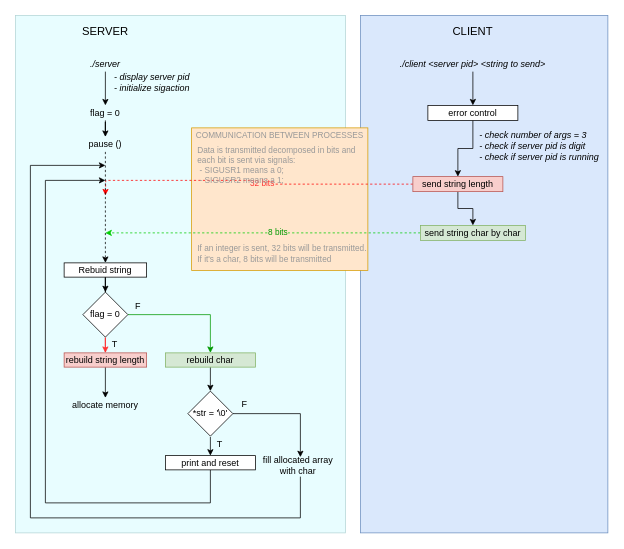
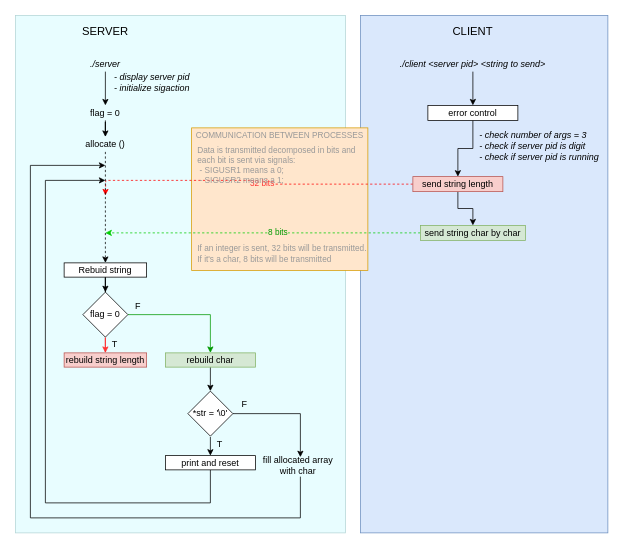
  <mxCell id="0" />
  <mxCell id="1" parent="0" />
  <mxCell id="2" value="" style="whiteSpace=wrap;html=1;fillColor=#dae8fc;strokeColor=#6c8ebf;" vertex="1" parent="1"><mxGeometry x="480" y="20" width="330" height="690" as="geometry" /></mxCell>
  <mxCell id="3" value="" style="whiteSpace=wrap;html=1;fillColor=#E8FDFF;strokeColor=#B4D5D6;" vertex="1" parent="1"><mxGeometry x="20" y="20" width="440" height="690" as="geometry" /></mxCell>
  <mxCell id="4" value="" style="whiteSpace=wrap;html=1;fillColor=#ffe6cc;strokeColor=#d79b00;" vertex="1" parent="1"><mxGeometry x="255" y="170" width="235" height="190" as="geometry" /></mxCell>
  <mxCell id="5" value="&lt;div style=&quot;font-size: 15px;&quot;&gt;CLIENT&lt;/div&gt;" style="rounded=0;whiteSpace=wrap;html=1;strokeColor=none;fillColor=none;fontSize=15;" vertex="1" parent="1"><mxGeometry x="570" y="30" width="120" height="20" as="geometry" /></mxCell>
  <mxCell id="6" style="edgeStyle=orthogonalEdgeStyle;rounded=0;orthogonalLoop=1;jettySize=auto;html=1;exitX=0.5;exitY=1;exitDx=0;exitDy=0;entryX=0.5;entryY=0;entryDx=0;entryDy=0;" edge="1" parent="1" source="7" target="9"><mxGeometry relative="1" as="geometry" /></mxCell>
  <mxCell id="7" value="&lt;i&gt;./client &amp;lt;server pid&amp;gt; &amp;lt;string to send&amp;gt;&lt;/i&gt;" style="rounded=0;whiteSpace=wrap;html=1;strokeColor=none;fillColor=none;" vertex="1" parent="1"><mxGeometry x="525" y="75" width="210" height="20" as="geometry" /></mxCell>
  <mxCell id="8" style="edgeStyle=orthogonalEdgeStyle;rounded=0;orthogonalLoop=1;jettySize=auto;html=1;entryX=0.5;entryY=0;entryDx=0;entryDy=0;" edge="1" parent="1" source="9" target="14"><mxGeometry relative="1" as="geometry" /></mxCell>
  <mxCell id="9" value="&lt;div&gt;error control&lt;/div&gt;" style="rounded=0;whiteSpace=wrap;html=1;" vertex="1" parent="1"><mxGeometry x="570" y="140" width="120" height="20" as="geometry" /></mxCell>
  <mxCell id="10" value="&lt;div&gt;&lt;i&gt;- check number of args = 3&lt;br&gt;&lt;/i&gt;&lt;/div&gt;&lt;div&gt;&lt;i&gt;- check if server pid is digit&lt;/i&gt;&lt;/div&gt;&lt;div&gt;&lt;i&gt;- check if server pid is running&lt;br&gt;&lt;/i&gt;&lt;/div&gt;" style="rounded=0;whiteSpace=wrap;html=1;strokeColor=none;fillColor=none;align=left;" vertex="1" parent="1"><mxGeometry x="637" y="168" width="170" height="52" as="geometry" /></mxCell>
  <mxCell id="11" style="edgeStyle=orthogonalEdgeStyle;rounded=0;orthogonalLoop=1;jettySize=auto;html=1;entryX=0.5;entryY=0;entryDx=0;entryDy=0;" edge="1" parent="1" source="14" target="16"><mxGeometry relative="1" as="geometry" /></mxCell>
  <mxCell id="12" style="edgeStyle=orthogonalEdgeStyle;rounded=0;orthogonalLoop=1;jettySize=auto;html=1;strokeColor=#FF0000;strokeWidth=1;dashed=1;" edge="1" parent="1" source="14"><mxGeometry relative="1" as="geometry"><mxPoint x="140" y="260" as="targetPoint" /></mxGeometry></mxCell>
  <mxCell id="13" value="&lt;div&gt;32 bits&lt;/div&gt;" style="edgeLabel;html=1;align=center;verticalAlign=middle;resizable=0;points=[];labelBackgroundColor=#FFE6CC;fontColor=#FF3333;" vertex="1" connectable="0" parent="12"><mxGeometry x="-0.381" y="3" relative="1" as="geometry"><mxPoint x="-68" y="-5" as="offset" /></mxGeometry></mxCell>
  <mxCell id="14" value="send string length" style="rounded=0;whiteSpace=wrap;html=1;strokeColor=#b85450;fillColor=#f8cecc;" vertex="1" parent="1"><mxGeometry x="550" y="235" width="120" height="20" as="geometry" /></mxCell>
  <mxCell id="15" style="edgeStyle=orthogonalEdgeStyle;rounded=0;orthogonalLoop=1;jettySize=auto;html=1;strokeColor=#00CC00;dashed=1;" edge="1" parent="1" source="16"><mxGeometry relative="1" as="geometry"><mxPoint x="140" y="310" as="targetPoint" /></mxGeometry></mxCell>
  <mxCell id="16" value="&lt;div&gt;send string char by char&lt;br&gt;&lt;/div&gt;" style="rounded=0;whiteSpace=wrap;html=1;strokeColor=#82b366;fillColor=#d5e8d4;" vertex="1" parent="1"><mxGeometry x="560" y="300" width="140" height="20" as="geometry" /></mxCell>
  <mxCell id="17" value="&lt;div&gt;SERVER&lt;/div&gt;" style="rounded=0;whiteSpace=wrap;html=1;strokeColor=none;fillColor=none;fontSize=15;" vertex="1" parent="1"><mxGeometry x="80" y="30" width="120" height="20" as="geometry" /></mxCell>
  <mxCell id="18" style="edgeStyle=orthogonalEdgeStyle;rounded=0;orthogonalLoop=1;jettySize=auto;html=1;entryX=0.5;entryY=0;entryDx=0;entryDy=0;" edge="1" parent="1" source="19" target="29"><mxGeometry relative="1" as="geometry" /></mxCell>
  <mxCell id="19" value="&lt;div&gt;&lt;i&gt;./server&lt;/i&gt;&lt;/div&gt;" style="rounded=0;whiteSpace=wrap;html=1;strokeColor=none;fillColor=none;" vertex="1" parent="1"><mxGeometry x="80" y="75" width="120" height="20" as="geometry" /></mxCell>
  <mxCell id="20" style="edgeStyle=orthogonalEdgeStyle;rounded=0;orthogonalLoop=1;jettySize=auto;html=1;entryX=0.5;entryY=0;entryDx=0;entryDy=0;fillColor=#f8cecc;strokeColor=#000000;dashed=1;" edge="1" parent="1" source="21" target="24"><mxGeometry relative="1" as="geometry" /></mxCell>
- <mxCell id="21" value="pause ()" style="rounded=0;whiteSpace=wrap;html=1;strokeColor=none;fillColor=none;" vertex="1" parent="1"><mxGeometry x="80" y="182" width="120" height="20" as="geometry" /></mxCell>
+ <mxCell id="21" value="allocate ()" style="rounded=0;whiteSpace=wrap;html=1;strokeColor=none;fillColor=none;" vertex="1" parent="1"><mxGeometry x="80" y="182" width="120" height="20" as="geometry" /></mxCell>
  <mxCell id="22" value="&lt;div&gt;&lt;i&gt;- display server pid&lt;br&gt;&lt;/i&gt;&lt;/div&gt;&lt;div&gt;&lt;i&gt;- initialize sigaction&lt;br&gt;&lt;/i&gt;&lt;/div&gt;" style="rounded=0;whiteSpace=wrap;html=1;strokeColor=none;fillColor=none;align=left;" vertex="1" parent="1"><mxGeometry x="150" y="91" width="150" height="35" as="geometry" /></mxCell>
  <mxCell id="23" style="edgeStyle=orthogonalEdgeStyle;rounded=0;orthogonalLoop=1;jettySize=auto;html=1;entryX=0.5;entryY=0;entryDx=0;entryDy=0;" edge="1" parent="1" source="24" target="27"><mxGeometry relative="1" as="geometry" /></mxCell>
  <mxCell id="24" value="Rebuid string" style="rounded=0;whiteSpace=wrap;html=1;" vertex="1" parent="1"><mxGeometry x="85" y="350" width="110" height="19" as="geometry" /></mxCell>
  <mxCell id="25" style="edgeStyle=orthogonalEdgeStyle;rounded=0;orthogonalLoop=1;jettySize=auto;html=1;entryX=0.5;entryY=0;entryDx=0;entryDy=0;strokeColor=#FF3333;" edge="1" parent="1" source="27" target="31"><mxGeometry relative="1" as="geometry" /></mxCell>
  <mxCell id="26" style="edgeStyle=orthogonalEdgeStyle;rounded=0;orthogonalLoop=1;jettySize=auto;html=1;entryX=0.5;entryY=0;entryDx=0;entryDy=0;strokeColor=#009900;" edge="1" parent="1" source="27" target="35"><mxGeometry relative="1" as="geometry"><mxPoint x="280" y="460" as="targetPoint" /><Array as="points"><mxPoint x="280" y="419" /></Array></mxGeometry></mxCell>
  <mxCell id="27" value="flag = 0" style="rhombus;whiteSpace=wrap;html=1;aspect=fixed;" vertex="1" parent="1"><mxGeometry x="110" y="389" width="60" height="60" as="geometry" /></mxCell>
  <mxCell id="28" style="edgeStyle=orthogonalEdgeStyle;rounded=0;orthogonalLoop=1;jettySize=auto;html=1;entryX=0.5;entryY=0;entryDx=0;entryDy=0;" edge="1" parent="1" source="29" target="21"><mxGeometry relative="1" as="geometry" /></mxCell>
  <mxCell id="29" value="flag = 0" style="rounded=0;whiteSpace=wrap;html=1;strokeColor=none;fillColor=none;" vertex="1" parent="1"><mxGeometry x="115" y="140" width="50" height="20" as="geometry" /></mxCell>
- <mxCell id="30" style="edgeStyle=orthogonalEdgeStyle;rounded=0;orthogonalLoop=1;jettySize=auto;html=1;entryX=0.5;entryY=0;entryDx=0;entryDy=0;" edge="1" parent="1" source="31" target="33"><mxGeometry relative="1" as="geometry" /></mxCell>
  <mxCell id="31" value="rebuild string length" style="rounded=0;whiteSpace=wrap;html=1;strokeColor=#b85450;fillColor=#f8cecc;" vertex="1" parent="1"><mxGeometry x="85" y="470" width="110" height="19" as="geometry" /></mxCell>
  <mxCell id="32" value="T" style="rounded=0;whiteSpace=wrap;html=1;strokeColor=none;fillColor=none;align=left;" vertex="1" parent="1"><mxGeometry x="147" y="450" width="10" height="15" as="geometry" /></mxCell>
- <mxCell id="33" value="&lt;div&gt;allocate memory&lt;/div&gt;" style="rounded=0;whiteSpace=wrap;html=1;strokeColor=none;fillColor=none;" vertex="1" parent="1"><mxGeometry x="80" y="530" width="120" height="19" as="geometry" /></mxCell>
  <mxCell id="34" style="edgeStyle=orthogonalEdgeStyle;rounded=0;orthogonalLoop=1;jettySize=auto;html=1;exitX=0.5;exitY=1;exitDx=0;exitDy=0;entryX=0.5;entryY=0;entryDx=0;entryDy=0;" edge="1" parent="1" source="35" target="41"><mxGeometry relative="1" as="geometry" /></mxCell>
  <mxCell id="35" value="&lt;div&gt;rebuild&amp;nbsp;char&lt;/div&gt;" style="rounded=0;whiteSpace=wrap;html=1;strokeColor=#82b366;fillColor=#d5e8d4;" vertex="1" parent="1"><mxGeometry x="220" y="470" width="120" height="19" as="geometry" /></mxCell>
  <mxCell id="36" style="edgeStyle=orthogonalEdgeStyle;rounded=0;orthogonalLoop=1;jettySize=auto;html=1;" edge="1" parent="1" source="37"><mxGeometry relative="1" as="geometry"><mxPoint x="140" y="240" as="targetPoint" /><Array as="points"><mxPoint x="280" y="670" /><mxPoint x="60" y="670" /><mxPoint x="60" y="240" /></Array></mxGeometry></mxCell>
  <mxCell id="37" value="&lt;div&gt;print and reset&lt;/div&gt;" style="rounded=0;whiteSpace=wrap;html=1;strokeColor=#000000;" vertex="1" parent="1"><mxGeometry x="220" y="607" width="120" height="19" as="geometry" /></mxCell>
  <mxCell id="38" value="&lt;div&gt;F&lt;/div&gt;" style="rounded=0;whiteSpace=wrap;html=1;strokeColor=none;fillColor=none;align=left;" vertex="1" parent="1"><mxGeometry x="178" y="400" width="10" height="15" as="geometry" /></mxCell>
  <mxCell id="39" style="edgeStyle=orthogonalEdgeStyle;rounded=0;orthogonalLoop=1;jettySize=auto;html=1;entryX=0.5;entryY=0;entryDx=0;entryDy=0;" edge="1" parent="1" target="37"><mxGeometry relative="1" as="geometry"><mxPoint x="280" y="582" as="sourcePoint" /></mxGeometry></mxCell>
  <mxCell id="40" style="edgeStyle=orthogonalEdgeStyle;rounded=0;orthogonalLoop=1;jettySize=auto;html=1;" edge="1" parent="1" source="41"><mxGeometry relative="1" as="geometry"><mxPoint x="400" y="609" as="targetPoint" /><Array as="points"><mxPoint x="400" y="551" /><mxPoint x="400" y="609" /></Array></mxGeometry></mxCell>
  <mxCell id="41" value="&lt;div&gt;*str = '\0'&lt;br&gt;&lt;/div&gt;" style="rhombus;whiteSpace=wrap;html=1;aspect=fixed;" vertex="1" parent="1"><mxGeometry x="250" y="521" width="60" height="60" as="geometry" /></mxCell>
  <mxCell id="42" style="edgeStyle=orthogonalEdgeStyle;rounded=0;orthogonalLoop=1;jettySize=auto;html=1;" edge="1" parent="1" source="43"><mxGeometry relative="1" as="geometry"><mxPoint x="140" y="220" as="targetPoint" /><Array as="points"><mxPoint x="400" y="690" /><mxPoint x="40" y="690" /><mxPoint x="40" y="220" /></Array></mxGeometry></mxCell>
  <mxCell id="43" value="&lt;div&gt;fill allocated array &lt;br&gt;&lt;/div&gt;&lt;div&gt;with char&lt;/div&gt;" style="rounded=0;whiteSpace=wrap;html=1;strokeColor=none;fillColor=none;perimeterSpacing=6;" vertex="1" parent="1"><mxGeometry x="337" y="610" width="120" height="19" as="geometry" /></mxCell>
  <mxCell id="44" value="&lt;div&gt;F&lt;/div&gt;" style="rounded=0;whiteSpace=wrap;html=1;strokeColor=none;fillColor=none;align=left;" vertex="1" parent="1"><mxGeometry x="320" y="530" width="10" height="15" as="geometry" /></mxCell>
  <mxCell id="45" value="T" style="rounded=0;whiteSpace=wrap;html=1;strokeColor=none;fillColor=none;align=left;" vertex="1" parent="1"><mxGeometry x="287" y="584" width="10" height="15" as="geometry" /></mxCell>
  <mxCell id="46" value="&lt;div style=&quot;font-size: 11px;&quot;&gt;Data is transmitted decomposed in bits and each bit is sent via signals:&lt;/div&gt;&lt;div style=&quot;font-size: 11px;&quot;&gt;&amp;nbsp;- SIGUSR1 means a 0;&lt;/div&gt;&lt;div style=&quot;font-size: 11px;&quot;&gt;&amp;nbsp;- SIGUSR2 means a 1;&lt;br style=&quot;font-size: 11px;&quot;&gt;&lt;/div&gt;" style="rounded=0;whiteSpace=wrap;html=1;strokeColor=none;fillColor=none;align=left;fontColor=#999999;fontSize=11;" vertex="1" parent="1"><mxGeometry x="261" y="210" width="239" height="20" as="geometry" /></mxCell>
  <mxCell id="47" value="&lt;div&gt;8 bits&lt;/div&gt;" style="edgeLabel;html=1;align=center;verticalAlign=middle;resizable=0;points=[];labelBackgroundColor=#FFE6CC;fontColor=#009900;spacingLeft=5;spacingBottom=0;spacingRight=5;" vertex="1" connectable="0" parent="1"><mxGeometry x="372.5" y="286" as="geometry"><mxPoint x="-3" y="22" as="offset" /></mxGeometry></mxCell>
  <mxCell id="48" value="&lt;div&gt;If an integer is sent, 32 bits will be transmitted.&lt;/div&gt;&lt;div&gt;If it's a char, 8 bits will be transmitted&lt;br&gt;&lt;/div&gt;" style="rounded=0;whiteSpace=wrap;html=1;strokeColor=none;fillColor=none;align=left;fontColor=#999999;fontSize=11;" vertex="1" parent="1"><mxGeometry x="260.5" y="328" width="227.5" height="20" as="geometry" /></mxCell>
  <mxCell id="49" value="COMMUNICATION BETWEEN PROCESSES" style="rounded=0;whiteSpace=wrap;html=1;strokeColor=none;fillColor=none;align=left;fontColor=#999999;fontSize=11;" vertex="1" parent="1"><mxGeometry x="258.75" y="170" width="227.5" height="20" as="geometry" /></mxCell>
